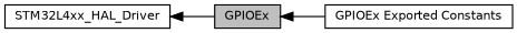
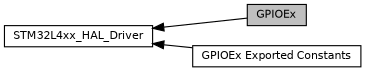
  digraph {
    rankdir=LR
    node [color=black fillcolor=white fontname=Helvetica fontsize=10 shape=box style=filled]
    edge [dir=back fontname=Helvetica fontsize=10 labelfontname=Helvetica labelfontsize=10 shape=plaintext style=solid]
    n1 [fillcolor=grey75 fontcolor=black height=0.2 label=GPIOEx width=0.4]
    n2 [height=0.2 label="GPIOEx Exported Constants" width=0.4]
    n3 [height=0.2 label=STM32L4xx_HAL_Driver width=0.4]
-   n1 -> n2
+   n3 -> n2
    n3 -> n1
  }
